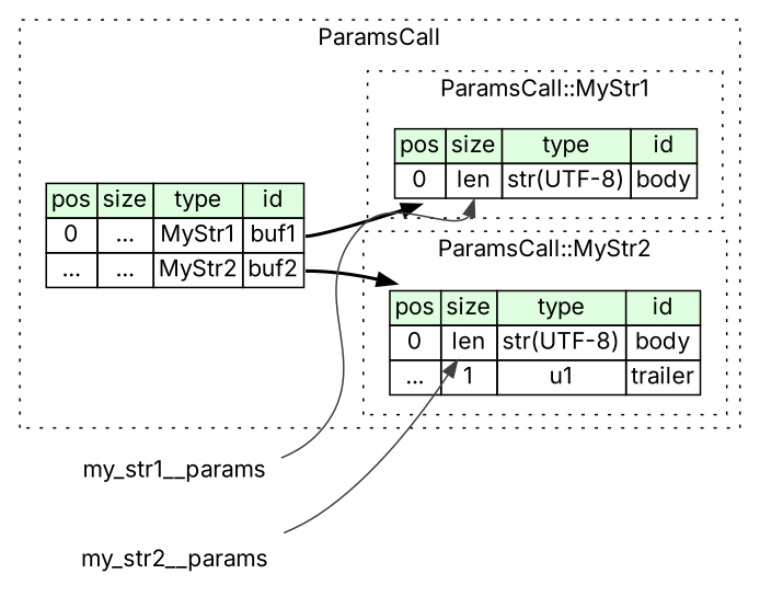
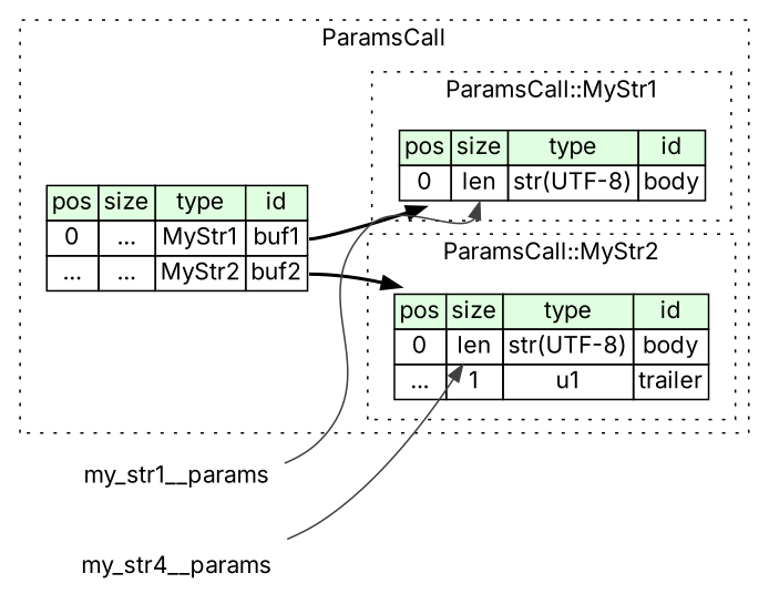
  digraph {
    rankdir=LR
    fontname=Inter
    node [shape=plaintext fontname=Inter]
    edge [tailport=len_type fontname=Inter]
    n1 [label=<<TABLE BORDER="0" CELLBORDER="1" CELLSPACING="0"> 				<TR><TD BGCOLOR="#E0FFE0">pos</TD><TD BGCOLOR="#E0FFE0">size</TD><TD BGCOLOR="#E0FFE0">type</TD><TD BGCOLOR="#E0FFE0">id</TD></TR> 				<TR><TD PORT="body_pos">0</TD><TD PORT="body_size">len</TD><TD>str(UTF-8)</TD><TD PORT="body_type">body</TD></TR> 			</TABLE>>]
    n2 [label=<<TABLE BORDER="0" CELLBORDER="1" CELLSPACING="0"> 				<TR><TD BGCOLOR="#E0FFE0">pos</TD><TD BGCOLOR="#E0FFE0">size</TD><TD BGCOLOR="#E0FFE0">type</TD><TD BGCOLOR="#E0FFE0">id</TD></TR> 				<TR><TD PORT="body_pos">0</TD><TD PORT="body_size">len</TD><TD>str(UTF-8)</TD><TD PORT="body_type">body</TD></TR> 				<TR><TD PORT="trailer_pos">...</TD><TD PORT="trailer_size">1</TD><TD>u1</TD><TD PORT="trailer_type">trailer</TD></TR> 			</TABLE>>]
    n3 [label=<<TABLE BORDER="0" CELLBORDER="1" CELLSPACING="0"> 			<TR><TD BGCOLOR="#E0FFE0">pos</TD><TD BGCOLOR="#E0FFE0">size</TD><TD BGCOLOR="#E0FFE0">type</TD><TD BGCOLOR="#E0FFE0">id</TD></TR> 			<TR><TD PORT="buf1_pos">0</TD><TD PORT="buf1_size">...</TD><TD>MyStr1</TD><TD PORT="buf1_type">buf1</TD></TR> 			<TR><TD PORT="buf2_pos">...</TD><TD PORT="buf2_size">...</TD><TD>MyStr2</TD><TD PORT="buf2_type">buf2</TD></TR> 		</TABLE>>]
    my_str1__params
-   my_str2__params
+   my_str2__params [label=my_str4__params]
    subgraph cluster_1 {
      label=ParamsCall
      style=dotted
      n3
      subgraph cluster_2 {
        label="ParamsCall::MyStr1"
        style=dotted
        n1
      }
      subgraph cluster_3 {
        label="ParamsCall::MyStr2"
        style=dotted
        n2
      }
    }
    n3 -> n1 [style=bold tailport=buf1_type]
    n3 -> n2 [style=bold tailport=buf2_type]
    my_str1__params -> n1 [color="#404040" headport=body_size]
    my_str2__params -> n2 [color="#404040" headport=body_size]
  }
